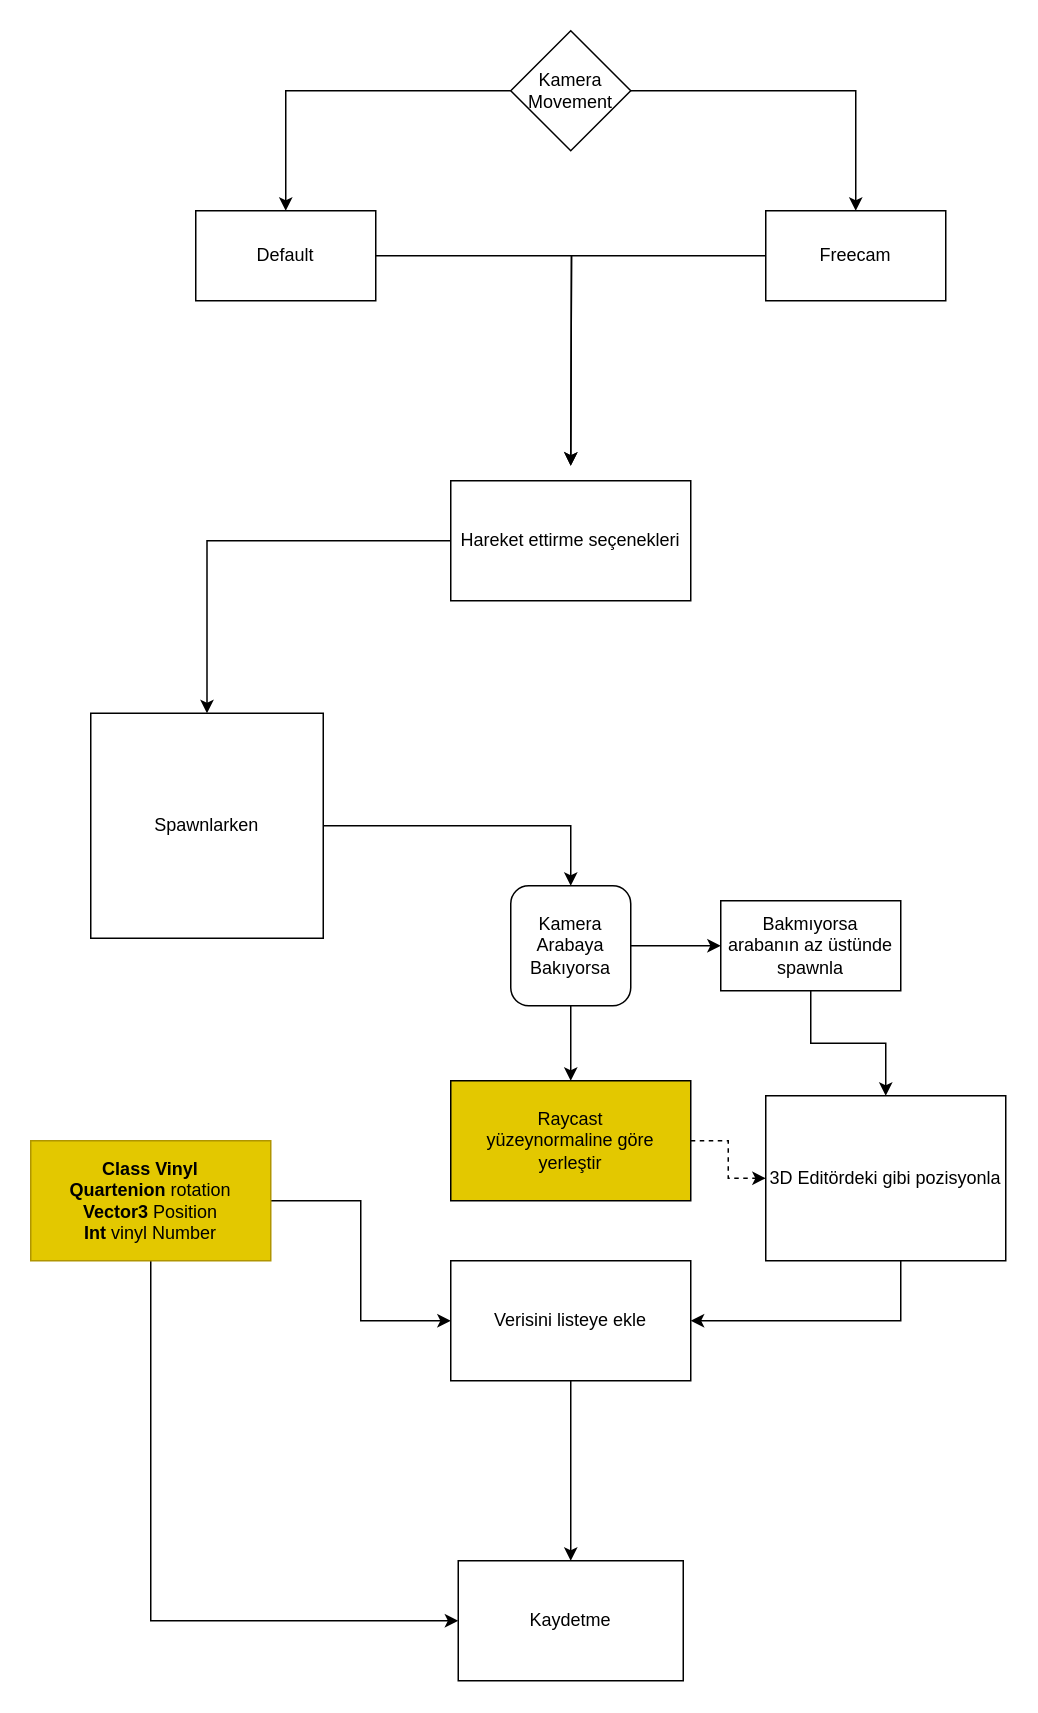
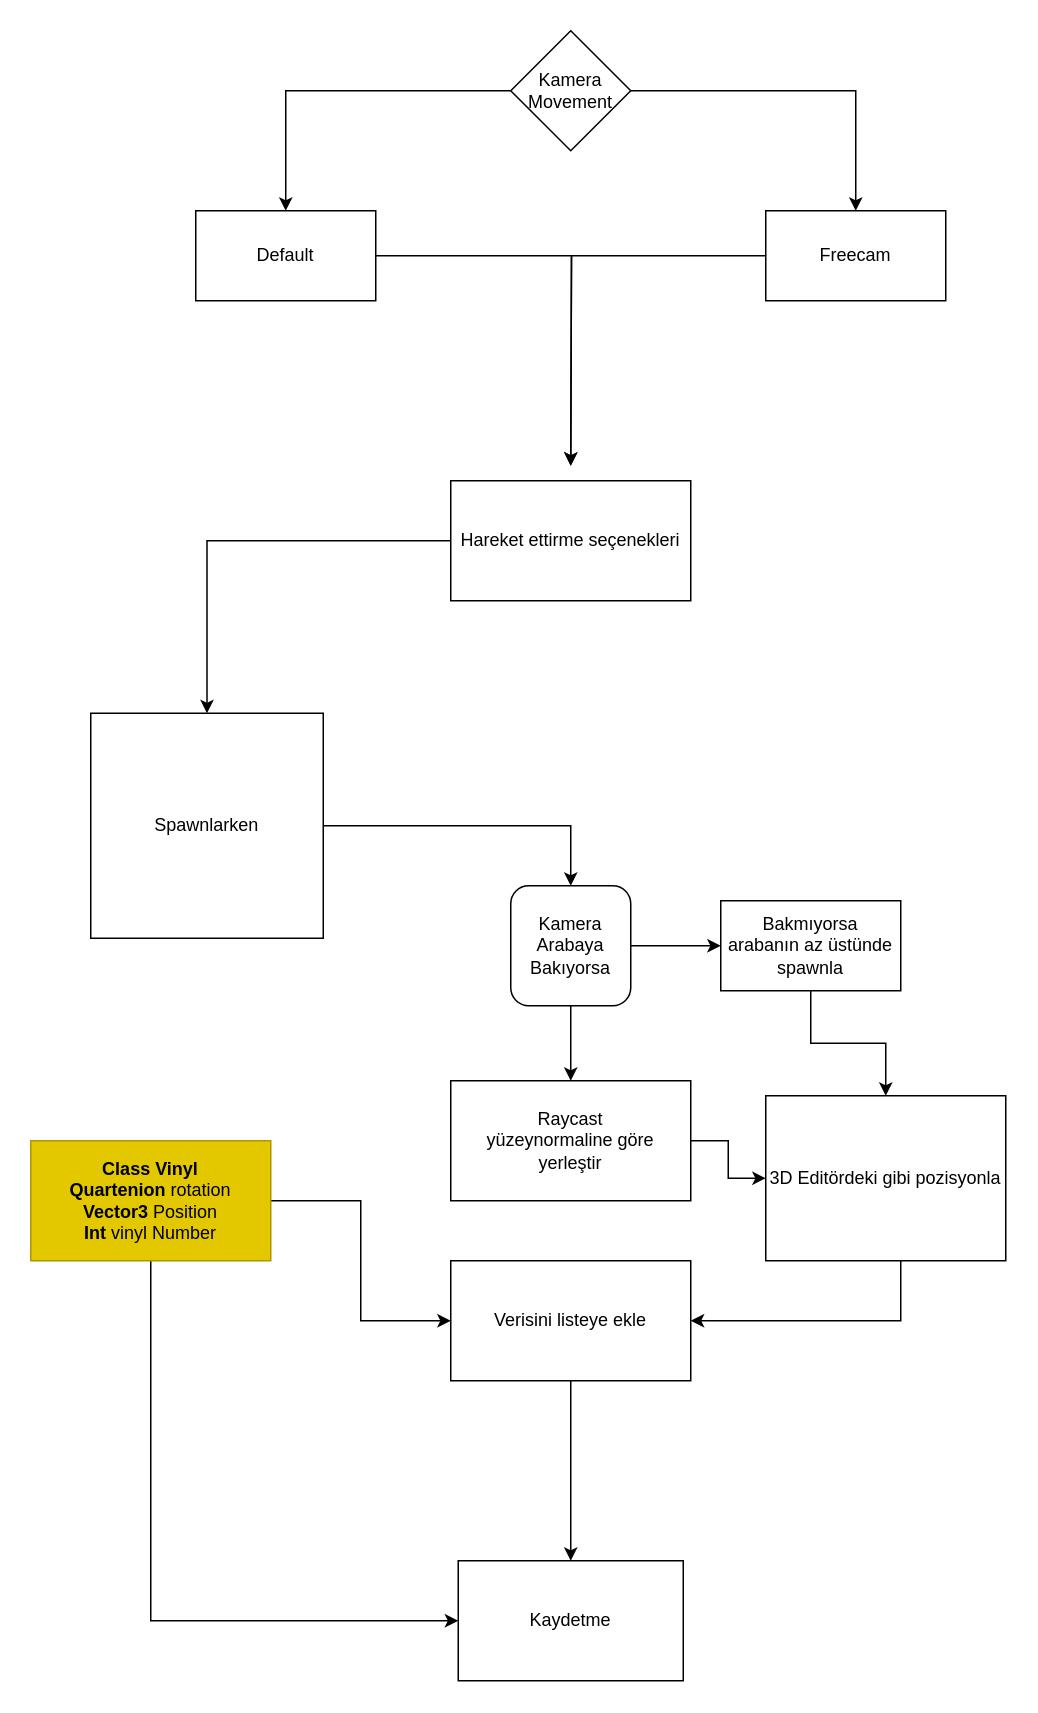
  <mxCell id="0" />
  <mxCell id="1" parent="0" />
  <mxCell id="2" style="edgeStyle=orthogonalEdgeStyle;rounded=0;orthogonalLoop=1;jettySize=auto;html=1;entryX=0;entryY=0.5;entryDx=0;entryDy=0;" parent="1" source="4" target="26" edge="1"><mxGeometry relative="1" as="geometry" /></mxCell>
  <mxCell id="3" style="edgeStyle=orthogonalEdgeStyle;rounded=0;orthogonalLoop=1;jettySize=auto;html=1;entryX=0;entryY=0.5;entryDx=0;entryDy=0;" parent="1" source="4" target="27" edge="1"><mxGeometry relative="1" as="geometry"><mxPoint x="100" y="1120" as="targetPoint" /><Array as="points"><mxPoint x="100" y="1080" /></Array></mxGeometry></mxCell>
  <mxCell id="4" value="&lt;b&gt;Class Vinyl&lt;/b&gt;&lt;br&gt;&lt;b&gt;Quartenion&lt;/b&gt; rotation&lt;br&gt;&lt;b&gt;Vector3 &lt;/b&gt;Position&lt;br&gt;&lt;b&gt;Int &lt;/b&gt;vinyl Number" style="rounded=0;whiteSpace=wrap;html=1;fillColor=#e3c800;fontColor=#000000;strokeColor=#B09500;" parent="1" vertex="1"><mxGeometry x="20" y="760" width="160" height="80" as="geometry" /></mxCell>
  <mxCell id="5" style="edgeStyle=orthogonalEdgeStyle;rounded=0;orthogonalLoop=1;jettySize=auto;html=1;entryX=0.5;entryY=0;entryDx=0;entryDy=0;" parent="1" source="6" target="20" edge="1"><mxGeometry relative="1" as="geometry"><mxPoint x="350" y="535" as="targetPoint" /></mxGeometry></mxCell>
  <mxCell id="6" value="Spawnlarken" style="rounded=0;whiteSpace=wrap;html=1;" parent="1" vertex="1"><mxGeometry x="60" y="475" width="155" height="150" as="geometry" /></mxCell>
  <mxCell id="7" style="edgeStyle=orthogonalEdgeStyle;rounded=0;orthogonalLoop=1;jettySize=auto;html=1;entryX=1;entryY=0.5;entryDx=0;entryDy=0;" parent="1" source="8" target="26" edge="1"><mxGeometry relative="1" as="geometry"><mxPoint x="440" y="920" as="targetPoint" /><Array as="points"><mxPoint x="600" y="880" /></Array></mxGeometry></mxCell>
  <mxCell id="8" value="3D Editördeki gibi pozisyonla" style="whiteSpace=wrap;html=1;" parent="1" vertex="1"><mxGeometry x="510" y="730" width="160" height="110" as="geometry" /></mxCell>
  <mxCell id="9" style="edgeStyle=orthogonalEdgeStyle;rounded=0;orthogonalLoop=1;jettySize=auto;html=1;" parent="1" source="11" target="15" edge="1"><mxGeometry relative="1" as="geometry" /></mxCell>
  <mxCell id="10" style="edgeStyle=orthogonalEdgeStyle;rounded=0;orthogonalLoop=1;jettySize=auto;html=1;entryX=0.5;entryY=0;entryDx=0;entryDy=0;" parent="1" source="11" target="13" edge="1"><mxGeometry relative="1" as="geometry" /></mxCell>
  <mxCell id="11" value="Kamera Movement" style="rhombus;whiteSpace=wrap;html=1;" parent="1" vertex="1"><mxGeometry x="340" y="20" width="80" height="80" as="geometry" /></mxCell>
  <mxCell id="12" style="edgeStyle=orthogonalEdgeStyle;rounded=0;orthogonalLoop=1;jettySize=auto;html=1;" parent="1" source="13" edge="1"><mxGeometry relative="1" as="geometry"><mxPoint x="380" y="310" as="targetPoint" /></mxGeometry></mxCell>
  <mxCell id="13" value="Default" style="rounded=0;whiteSpace=wrap;html=1;" parent="1" vertex="1"><mxGeometry x="130" y="140" width="120" height="60" as="geometry" /></mxCell>
  <mxCell id="14" style="edgeStyle=orthogonalEdgeStyle;rounded=0;orthogonalLoop=1;jettySize=auto;html=1;" parent="1" source="15" edge="1"><mxGeometry relative="1" as="geometry"><mxPoint x="380" y="310" as="targetPoint" /></mxGeometry></mxCell>
  <mxCell id="15" value="Freecam" style="rounded=0;whiteSpace=wrap;html=1;" parent="1" vertex="1"><mxGeometry x="510" y="140" width="120" height="60" as="geometry" /></mxCell>
  <mxCell id="16" style="edgeStyle=orthogonalEdgeStyle;rounded=0;orthogonalLoop=1;jettySize=auto;html=1;" parent="1" source="17" target="6" edge="1"><mxGeometry relative="1" as="geometry" /></mxCell>
  <mxCell id="17" value="Hareket ettirme seçenekleri" style="rounded=0;whiteSpace=wrap;html=1;" parent="1" vertex="1"><mxGeometry x="300" y="320" width="160" height="80" as="geometry" /></mxCell>
  <mxCell id="18" style="edgeStyle=orthogonalEdgeStyle;rounded=0;orthogonalLoop=1;jettySize=auto;html=1;entryX=0.5;entryY=0;entryDx=0;entryDy=0;" parent="1" source="20" target="22" edge="1"><mxGeometry relative="1" as="geometry"><mxPoint x="380" y="760" as="targetPoint" /></mxGeometry></mxCell>
  <mxCell id="19" style="edgeStyle=orthogonalEdgeStyle;rounded=0;orthogonalLoop=1;jettySize=auto;html=1;entryX=0;entryY=0.5;entryDx=0;entryDy=0;" parent="1" source="20" target="24" edge="1"><mxGeometry relative="1" as="geometry" /></mxCell>
  <mxCell id="20" value="Kamera Arabaya Bakıyorsa" style="whiteSpace=wrap;html=1;rounded=1;" parent="1" vertex="1"><mxGeometry x="340" y="590" width="80" height="80" as="geometry" /></mxCell>
- <mxCell id="21" style="edgeStyle=orthogonalEdgeStyle;rounded=0;orthogonalLoop=1;jettySize=auto;html=1;entryX=0;entryY=0.5;entryDx=0;entryDy=0;dashed=1;" parent="1" source="22" target="8" edge="1"><mxGeometry relative="1" as="geometry" /></mxCell>
- <mxCell id="22" value="Raycast&lt;br&gt;yüzeynormaline göre&lt;br&gt;yerleştir" style="whiteSpace=wrap;html=1;fillColor=#e3c800;" parent="1" vertex="1"><mxGeometry x="300" y="720" width="160" height="80" as="geometry" /></mxCell>
+ <mxCell id="21" style="edgeStyle=orthogonalEdgeStyle;rounded=0;orthogonalLoop=1;jettySize=auto;html=1;entryX=0;entryY=0.5;entryDx=0;entryDy=0;" parent="1" source="22" target="8" edge="1"><mxGeometry relative="1" as="geometry" /></mxCell>
+ <mxCell id="22" value="Raycast&lt;br&gt;yüzeynormaline göre&lt;br&gt;yerleştir" style="whiteSpace=wrap;html=1;" parent="1" vertex="1"><mxGeometry x="300" y="720" width="160" height="80" as="geometry" /></mxCell>
  <mxCell id="23" style="edgeStyle=orthogonalEdgeStyle;rounded=0;orthogonalLoop=1;jettySize=auto;html=1;entryX=0.5;entryY=0;entryDx=0;entryDy=0;" parent="1" source="24" target="8" edge="1"><mxGeometry relative="1" as="geometry" /></mxCell>
  <mxCell id="24" value="Bakmıyorsa&lt;br&gt;arabanın az üstünde spawnla" style="whiteSpace=wrap;html=1;" parent="1" vertex="1"><mxGeometry x="480" y="600" width="120" height="60" as="geometry" /></mxCell>
  <mxCell id="25" style="edgeStyle=orthogonalEdgeStyle;rounded=0;orthogonalLoop=1;jettySize=auto;html=1;" parent="1" source="26" target="27" edge="1"><mxGeometry relative="1" as="geometry" /></mxCell>
  <mxCell id="26" value="Verisini listeye ekle" style="whiteSpace=wrap;html=1;" parent="1" vertex="1"><mxGeometry x="300" y="840" width="160" height="80" as="geometry" /></mxCell>
  <mxCell id="27" value="Kaydetme" style="rounded=0;whiteSpace=wrap;html=1;" parent="1" vertex="1"><mxGeometry x="305" y="1040" width="150" height="80" as="geometry" /></mxCell>
